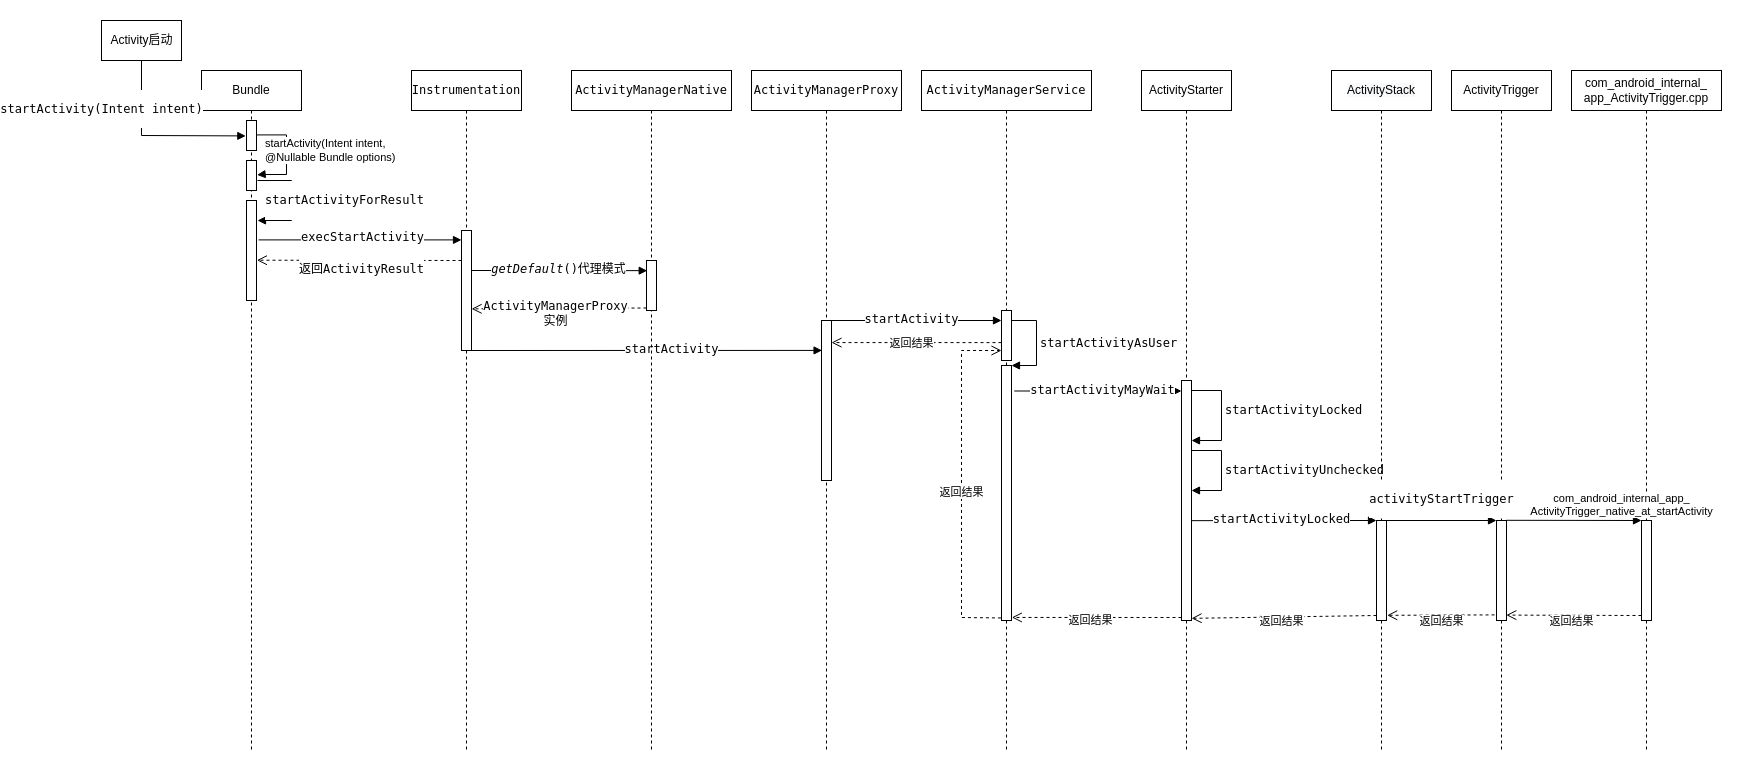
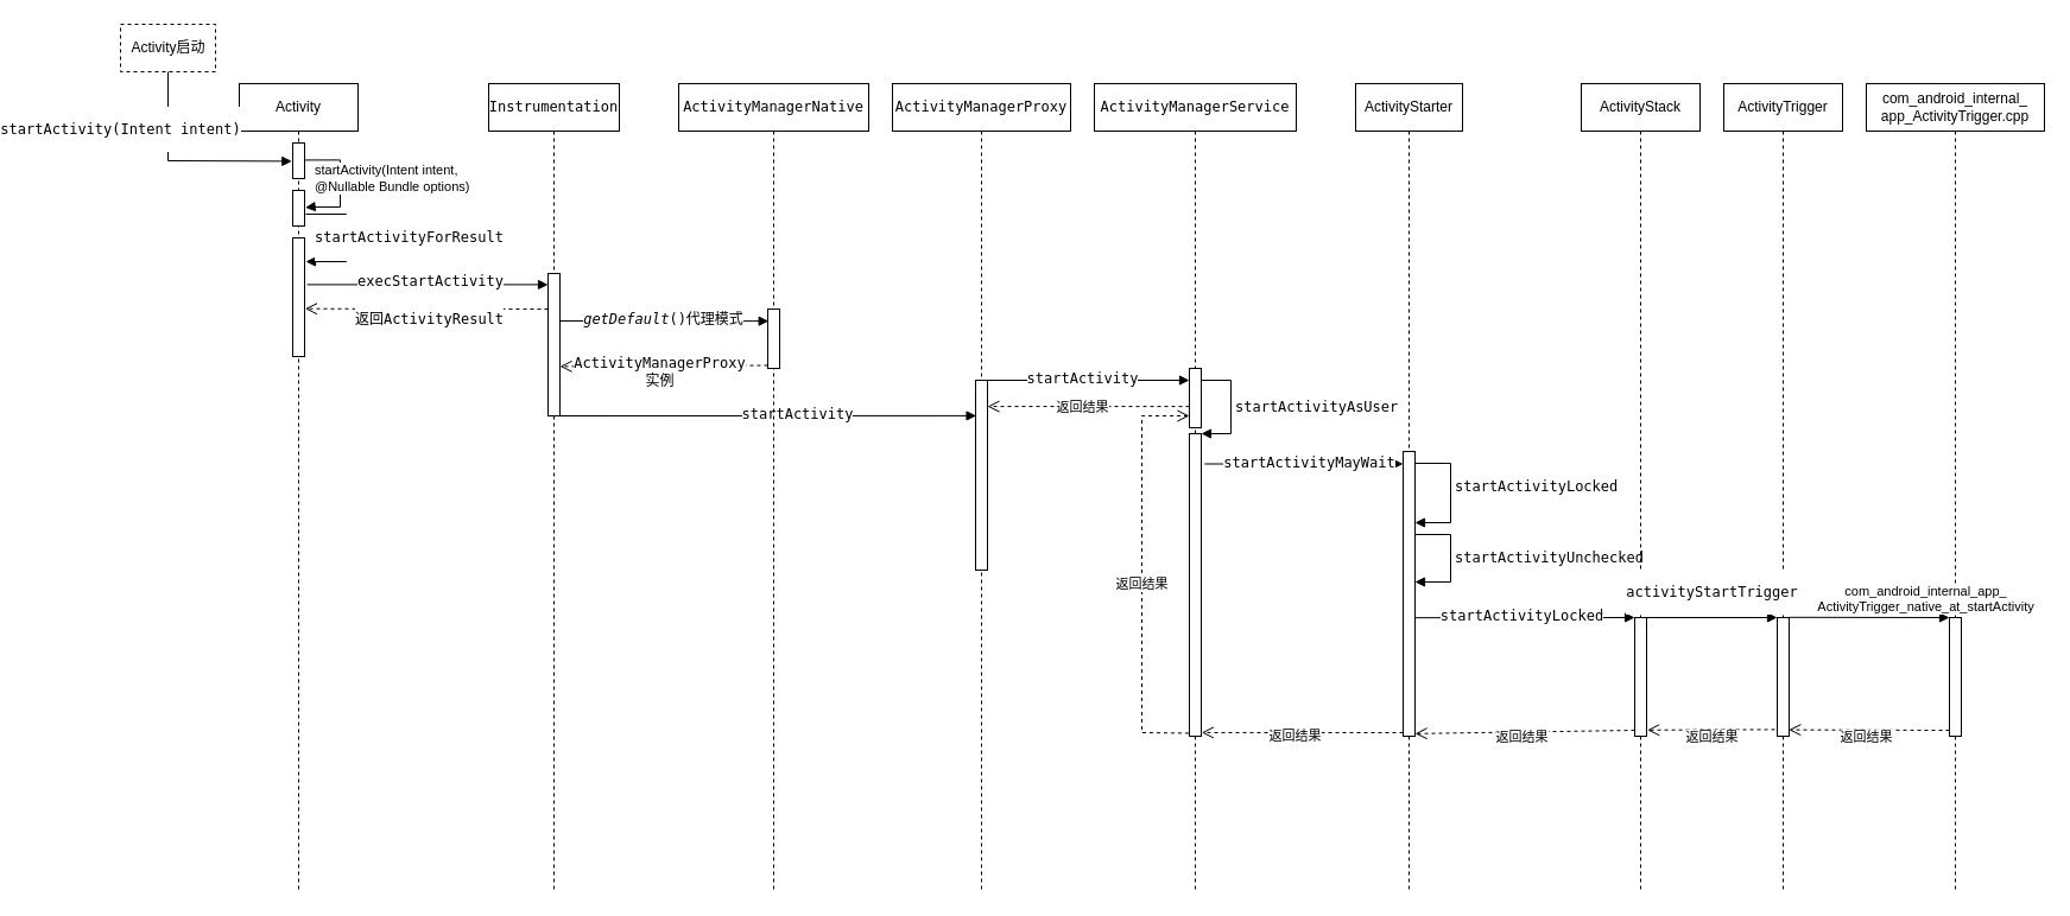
  <mxCell id="0" />
  <mxCell id="1" parent="0" />
- <mxCell id="2" value="Bundle" style="shape=umlLifeline;perimeter=lifelinePerimeter;whiteSpace=wrap;html=1;container=1;collapsible=0;recursiveResize=0;outlineConnect=0;" parent="1" vertex="1"><mxGeometry x="120" y="70" width="100" height="680" as="geometry" /></mxCell>
+ <mxCell id="2" value="Activity" style="shape=umlLifeline;perimeter=lifelinePerimeter;whiteSpace=wrap;html=1;container=1;collapsible=0;recursiveResize=0;outlineConnect=0;" parent="1" vertex="1"><mxGeometry x="120" y="70" width="100" height="680" as="geometry" /></mxCell>
  <mxCell id="3" value="" style="html=1;points=[];perimeter=orthogonalPerimeter;" parent="2" vertex="1"><mxGeometry x="45" y="50" width="10" height="30" as="geometry" /></mxCell>
  <mxCell id="4" value="" style="html=1;points=[];perimeter=orthogonalPerimeter;" parent="2" vertex="1"><mxGeometry x="45" y="90" width="10" height="30" as="geometry" /></mxCell>
  <mxCell id="5" value="startActivity(Intent intent, &lt;br&gt;@Nullable Bundle options)" style="edgeStyle=orthogonalEdgeStyle;html=1;align=left;spacingLeft=2;endArrow=block;rounded=0;exitX=1.006;exitY=0.481;exitDx=0;exitDy=0;exitPerimeter=0;entryX=1.061;entryY=0.481;entryDx=0;entryDy=0;entryPerimeter=0;" parent="2" source="3" target="4" edge="1"><mxGeometry x="-0.901" y="-16" relative="1" as="geometry"><mxPoint x="55" y="75" as="sourcePoint" /><Array as="points"><mxPoint x="85" y="64" /><mxPoint x="85" y="104" /><mxPoint x="60" y="104" /></Array><mxPoint x="60" y="100" as="targetPoint" /><mxPoint as="offset" /></mxGeometry></mxCell>
  <mxCell id="6" value="" style="html=1;points=[];perimeter=orthogonalPerimeter;" parent="2" vertex="1"><mxGeometry x="45" y="130" width="10" height="100" as="geometry" /></mxCell>
  <mxCell id="7" value="&lt;pre style=&quot;font-family: &amp;quot;DejaVu Sans Mono&amp;quot;, monospace; font-size: 9pt;&quot;&gt;startActivityForResult&lt;/pre&gt;" style="edgeStyle=orthogonalEdgeStyle;html=1;align=left;spacingLeft=2;endArrow=block;rounded=0;" parent="2" edge="1"><mxGeometry x="-0.934" y="-20" relative="1" as="geometry"><mxPoint x="56" y="110" as="sourcePoint" /><Array as="points"><mxPoint x="90" y="110" /><mxPoint x="90" y="150" /></Array><mxPoint x="56" y="150" as="targetPoint" /><mxPoint as="offset" /></mxGeometry></mxCell>
- <mxCell id="8" value="Activity启动" style="html=1;" parent="1" vertex="1"><mxGeometry x="20" y="20" width="80" height="40" as="geometry" /></mxCell>
+ <mxCell id="8" value="Activity启动" style="html=1;dashed=1;" parent="1" vertex="1"><mxGeometry x="20" y="20" width="80" height="40" as="geometry" /></mxCell>
  <mxCell id="9" value="&lt;pre style=&quot;font-family: &amp;quot;DejaVu Sans Mono&amp;quot;, monospace; font-size: 9pt;&quot;&gt;startActivity(Intent intent)&lt;/pre&gt;" style="html=1;verticalAlign=bottom;endArrow=block;rounded=0;entryX=-0.071;entryY=0.514;entryDx=0;entryDy=0;entryPerimeter=0;exitX=0.5;exitY=1;exitDx=0;exitDy=0;" parent="1" source="8" target="3" edge="1"><mxGeometry x="-0.219" y="-40" width="80" relative="1" as="geometry"><mxPoint x="30" y="90" as="sourcePoint" /><mxPoint x="110" y="90" as="targetPoint" /><Array as="points"><mxPoint x="60" y="135" /></Array><mxPoint as="offset" /></mxGeometry></mxCell>
  <mxCell id="10" value="&lt;pre style=&quot;background-color: rgb(255, 255, 255); font-family: &amp;quot;DejaVu Sans Mono&amp;quot;, monospace; font-size: 9pt;&quot;&gt;Instrumentation&lt;/pre&gt;" style="shape=umlLifeline;perimeter=lifelinePerimeter;whiteSpace=wrap;html=1;container=1;collapsible=0;recursiveResize=0;outlineConnect=0;" parent="1" vertex="1"><mxGeometry x="330" y="70" width="110" height="680" as="geometry" /></mxCell>
  <mxCell id="11" value="" style="html=1;points=[];perimeter=orthogonalPerimeter;" parent="10" vertex="1"><mxGeometry x="50" y="160" width="10" height="120" as="geometry" /></mxCell>
  <mxCell id="12" value="&lt;pre style=&quot;font-family: &amp;quot;DejaVu Sans Mono&amp;quot;, monospace; font-size: 9pt;&quot;&gt;startActivity&lt;/pre&gt;" style="html=1;verticalAlign=bottom;endArrow=block;rounded=0;entryX=0.056;entryY=0.187;entryDx=0;entryDy=0;entryPerimeter=0;" parent="10" target="19" edge="1"><mxGeometry x="0.141" y="-20" width="80" relative="1" as="geometry"><mxPoint x="60" y="280" as="sourcePoint" /><mxPoint x="140" y="280" as="targetPoint" /><mxPoint as="offset" /></mxGeometry></mxCell>
  <mxCell id="13" value="&lt;pre style=&quot;font-family: &amp;quot;DejaVu Sans Mono&amp;quot;, monospace; font-size: 9pt;&quot;&gt;execStartActivity&lt;/pre&gt;" style="html=1;verticalAlign=bottom;endArrow=block;rounded=0;exitX=1.214;exitY=0.394;exitDx=0;exitDy=0;exitPerimeter=0;" parent="1" source="6" target="11" edge="1"><mxGeometry x="0.03" y="-19" width="80" relative="1" as="geometry"><mxPoint x="180" y="230" as="sourcePoint" /><mxPoint x="260" y="230" as="targetPoint" /><mxPoint as="offset" /></mxGeometry></mxCell>
  <mxCell id="14" value="&lt;pre style=&quot;background-color: rgb(255, 255, 255); font-family: &amp;quot;DejaVu Sans Mono&amp;quot;, monospace; font-size: 9pt;&quot;&gt;ActivityManagerNative&lt;/pre&gt;" style="shape=umlLifeline;perimeter=lifelinePerimeter;whiteSpace=wrap;html=1;container=1;collapsible=0;recursiveResize=0;outlineConnect=0;" parent="1" vertex="1"><mxGeometry x="490" y="70" width="160" height="680" as="geometry" /></mxCell>
  <mxCell id="15" value="" style="html=1;points=[];perimeter=orthogonalPerimeter;" parent="14" vertex="1"><mxGeometry x="75" y="190" width="10" height="50" as="geometry" /></mxCell>
  <mxCell id="16" value="&lt;span style=&quot;font-family: &amp;quot;DejaVu Sans Mono&amp;quot;, monospace; font-size: 9pt;&quot;&gt;ActivityManagerProxy&lt;br&gt;实例&lt;/span&gt;" style="html=1;verticalAlign=bottom;endArrow=open;dashed=1;endSize=8;exitX=0;exitY=0.95;rounded=0;entryX=1.008;entryY=0.653;entryDx=0;entryDy=0;entryPerimeter=0;" parent="1" source="15" target="11" edge="1"><mxGeometry x="0.035" y="22" relative="1" as="geometry"><mxPoint x="390" y="268" as="targetPoint" /><mxPoint as="offset" /></mxGeometry></mxCell>
  <mxCell id="17" value="&lt;pre style=&quot;font-family: &amp;quot;DejaVu Sans Mono&amp;quot;, monospace; font-size: 9pt;&quot;&gt;&lt;span style=&quot;font-style:italic;&quot;&gt;getDefault&lt;/span&gt;()代理模式&lt;/pre&gt;" style="html=1;verticalAlign=bottom;endArrow=block;entryX=0.071;entryY=0.203;rounded=0;entryDx=0;entryDy=0;entryPerimeter=0;" parent="1" target="15" edge="1"><mxGeometry x="-0.011" y="-20" relative="1" as="geometry"><mxPoint x="390" y="270" as="sourcePoint" /><mxPoint as="offset" /></mxGeometry></mxCell>
  <mxCell id="18" value="&lt;span style=&quot;font-family: &amp;quot;DejaVu Sans Mono&amp;quot;, monospace; background-color: rgb(255, 255, 255);&quot;&gt;ActivityManagerProxy&lt;/span&gt;&lt;br style=&quot;font-family: &amp;quot;DejaVu Sans Mono&amp;quot;, monospace; background-color: rgb(255, 255, 255);&quot;&gt;" style="shape=umlLifeline;perimeter=lifelinePerimeter;whiteSpace=wrap;html=1;container=1;collapsible=0;recursiveResize=0;outlineConnect=0;" parent="1" vertex="1"><mxGeometry x="670" y="70" width="150" height="680" as="geometry" /></mxCell>
  <mxCell id="19" value="" style="html=1;points=[];perimeter=orthogonalPerimeter;" parent="18" vertex="1"><mxGeometry x="70" y="250" width="10" height="160" as="geometry" /></mxCell>
  <mxCell id="20" value="&lt;pre style=&quot;font-family: &amp;quot;DejaVu Sans Mono&amp;quot;, monospace; font-size: 9pt;&quot;&gt;startActivity&lt;/pre&gt;" style="html=1;verticalAlign=bottom;endArrow=block;rounded=0;" edge="1" parent="18" target="23"><mxGeometry x="-0.059" y="-20" width="80" relative="1" as="geometry"><mxPoint x="80" y="250" as="sourcePoint" /><mxPoint x="160" y="250" as="targetPoint" /><mxPoint as="offset" /></mxGeometry></mxCell>
  <mxCell id="21" value="&lt;pre style=&quot;font-family: &amp;quot;DejaVu Sans Mono&amp;quot;, monospace; font-size: 9pt;&quot;&gt;返回ActivityResult&lt;/pre&gt;" style="html=1;verticalAlign=bottom;endArrow=open;dashed=1;endSize=8;rounded=0;entryX=1.04;entryY=0.597;entryDx=0;entryDy=0;entryPerimeter=0;" parent="1" target="6" edge="1"><mxGeometry x="-0.023" y="30" relative="1" as="geometry"><mxPoint x="380" y="260" as="sourcePoint" /><mxPoint x="180" y="260" as="targetPoint" /><mxPoint as="offset" /></mxGeometry></mxCell>
  <mxCell id="22" value="&lt;pre style=&quot;background-color: rgb(255, 255, 255); font-family: &amp;quot;DejaVu Sans Mono&amp;quot;, monospace; font-size: 9pt;&quot;&gt;ActivityManagerService&lt;/pre&gt;" style="shape=umlLifeline;perimeter=lifelinePerimeter;whiteSpace=wrap;html=1;container=1;collapsible=0;recursiveResize=0;outlineConnect=0;" vertex="1" parent="1"><mxGeometry x="840" y="70" width="170" height="680" as="geometry" /></mxCell>
  <mxCell id="23" value="" style="html=1;points=[];perimeter=orthogonalPerimeter;" vertex="1" parent="22"><mxGeometry x="80" y="240" width="10" height="50" as="geometry" /></mxCell>
  <mxCell id="24" value="" style="html=1;points=[];perimeter=orthogonalPerimeter;" vertex="1" parent="22"><mxGeometry x="80" y="295" width="10" height="255" as="geometry" /></mxCell>
  <mxCell id="25" value="&lt;pre style=&quot;font-family: &amp;quot;DejaVu Sans Mono&amp;quot;, monospace; font-size: 9pt;&quot;&gt;startActivityAsUser&lt;/pre&gt;" style="edgeStyle=orthogonalEdgeStyle;html=1;align=left;spacingLeft=2;endArrow=block;rounded=0;entryX=1;entryY=0;" edge="1" target="24" parent="22"><mxGeometry relative="1" as="geometry"><mxPoint x="90" y="250" as="sourcePoint" /><Array as="points"><mxPoint x="115" y="250" /></Array></mxGeometry></mxCell>
  <mxCell id="26" value="返回结果" style="html=1;verticalAlign=bottom;endArrow=open;dashed=1;endSize=8;rounded=0;exitX=-0.056;exitY=0.99;exitDx=0;exitDy=0;exitPerimeter=0;" edge="1" parent="22" source="24" target="23"><mxGeometry x="-0.104" relative="1" as="geometry"><mxPoint x="40" y="360" as="sourcePoint" /><mxPoint x="-40" y="360" as="targetPoint" /><Array as="points"><mxPoint x="40" y="547" /><mxPoint x="40" y="280" /></Array><mxPoint as="offset" /></mxGeometry></mxCell>
  <mxCell id="27" value="返回结果" style="html=1;verticalAlign=bottom;endArrow=open;dashed=1;endSize=8;rounded=0;exitX=0;exitY=0.642;exitDx=0;exitDy=0;exitPerimeter=0;entryX=1;entryY=0.138;entryDx=0;entryDy=0;entryPerimeter=0;" edge="1" parent="1" source="23" target="19"><mxGeometry x="0.056" y="10" relative="1" as="geometry"><mxPoint x="910" y="350" as="sourcePoint" /><mxPoint x="750" y="350" as="targetPoint" /><mxPoint as="offset" /></mxGeometry></mxCell>
  <mxCell id="28" value="ActivityStarter" style="shape=umlLifeline;perimeter=lifelinePerimeter;whiteSpace=wrap;html=1;container=1;collapsible=0;recursiveResize=0;outlineConnect=0;" vertex="1" parent="1"><mxGeometry x="1060" y="70" width="90" height="680" as="geometry" /></mxCell>
  <mxCell id="29" value="" style="html=1;points=[];perimeter=orthogonalPerimeter;" vertex="1" parent="28"><mxGeometry x="40" y="310" width="10" height="240" as="geometry" /></mxCell>
  <mxCell id="30" value="&lt;pre style=&quot;font-family: &amp;quot;DejaVu Sans Mono&amp;quot;, monospace; font-size: 9pt;&quot;&gt;startActivityLocked&lt;/pre&gt;" style="edgeStyle=orthogonalEdgeStyle;html=1;align=left;spacingLeft=2;endArrow=block;rounded=0;" edge="1" target="29" parent="28"><mxGeometry x="-0.091" relative="1" as="geometry"><mxPoint x="50" y="320" as="sourcePoint" /><Array as="points"><mxPoint x="80" y="320" /><mxPoint x="80" y="370" /></Array><mxPoint x="55" y="340" as="targetPoint" /><mxPoint as="offset" /></mxGeometry></mxCell>
  <mxCell id="31" value="&lt;pre style=&quot;font-family: &amp;quot;DejaVu Sans Mono&amp;quot;, monospace; font-size: 9pt;&quot;&gt;startActivityUnchecked&lt;/pre&gt;" style="edgeStyle=orthogonalEdgeStyle;html=1;align=left;spacingLeft=2;endArrow=block;rounded=0;" edge="1" parent="28"><mxGeometry relative="1" as="geometry"><mxPoint x="50" y="380" as="sourcePoint" /><Array as="points"><mxPoint x="80" y="380" /><mxPoint x="80" y="420" /><mxPoint x="50" y="420" /></Array><mxPoint x="50" y="420" as="targetPoint" /><mxPoint as="offset" /></mxGeometry></mxCell>
  <mxCell id="32" value="&lt;pre style=&quot;font-family: &amp;quot;DejaVu Sans Mono&amp;quot;, monospace; font-size: 9pt;&quot;&gt;startActivityMayWait&lt;/pre&gt;" style="html=1;verticalAlign=bottom;endArrow=block;rounded=0;exitX=1.278;exitY=0.1;exitDx=0;exitDy=0;exitPerimeter=0;" edge="1" target="29" parent="1" source="24"><mxGeometry x="0.05" y="-20" relative="1" as="geometry"><mxPoint x="1030" y="360" as="sourcePoint" /><mxPoint as="offset" /></mxGeometry></mxCell>
  <mxCell id="33" value="返回结果" style="html=1;verticalAlign=bottom;endArrow=open;dashed=1;endSize=8;rounded=0;entryX=1.033;entryY=0.988;entryDx=0;entryDy=0;entryPerimeter=0;" edge="1" parent="1" target="24"><mxGeometry x="0.074" y="12" relative="1" as="geometry"><mxPoint x="960" y="430" as="targetPoint" /><mxPoint x="1100" y="617" as="sourcePoint" /><mxPoint as="offset" /></mxGeometry></mxCell>
  <mxCell id="34" value="&lt;pre style=&quot;background-color: rgb(255, 255, 255); font-family: &amp;quot;DejaVu Sans Mono&amp;quot;, monospace; font-size: 9pt;&quot;&gt;&lt;span style=&quot;font-family: Helvetica; background-color: rgb(248, 249, 250);&quot;&gt;ActivityStack&lt;/span&gt;&lt;br&gt;&lt;/pre&gt;" style="shape=umlLifeline;perimeter=lifelinePerimeter;whiteSpace=wrap;html=1;container=1;collapsible=0;recursiveResize=0;outlineConnect=0;" vertex="1" parent="1"><mxGeometry x="1250" y="70" width="100" height="680" as="geometry" /></mxCell>
  <mxCell id="35" value="" style="html=1;points=[];perimeter=orthogonalPerimeter;" vertex="1" parent="34"><mxGeometry x="45" y="450" width="10" height="100" as="geometry" /></mxCell>
  <mxCell id="36" value="&lt;pre style=&quot;font-family: &amp;quot;DejaVu Sans Mono&amp;quot;, monospace; font-size: 9pt;&quot;&gt;startActivityLocked&lt;/pre&gt;" style="html=1;verticalAlign=bottom;endArrow=block;entryX=0;entryY=0;rounded=0;exitX=0.99;exitY=0.584;exitDx=0;exitDy=0;exitPerimeter=0;" edge="1" target="35" parent="1" source="29"><mxGeometry x="-0.024" y="-20" relative="1" as="geometry"><mxPoint x="1245" y="520" as="sourcePoint" /><mxPoint as="offset" /></mxGeometry></mxCell>
  <mxCell id="37" value="返回结果" style="html=1;verticalAlign=bottom;endArrow=open;dashed=1;endSize=8;exitX=0;exitY=0.95;rounded=0;entryX=1.005;entryY=0.991;entryDx=0;entryDy=0;entryPerimeter=0;" edge="1" source="35" parent="1" target="29"><mxGeometry x="0.03" y="14" relative="1" as="geometry"><mxPoint x="1245" y="596" as="targetPoint" /><mxPoint as="offset" /></mxGeometry></mxCell>
  <mxCell id="38" value="ActivityTrigger" style="shape=umlLifeline;perimeter=lifelinePerimeter;whiteSpace=wrap;html=1;container=1;collapsible=0;recursiveResize=0;outlineConnect=0;" vertex="1" parent="1"><mxGeometry x="1370" y="70" width="100" height="680" as="geometry" /></mxCell>
  <mxCell id="39" value="" style="html=1;points=[];perimeter=orthogonalPerimeter;" vertex="1" parent="38"><mxGeometry x="45" y="450" width="10" height="100" as="geometry" /></mxCell>
  <mxCell id="40" value="com_android_internal_&lt;br&gt;app_ActivityTrigger.cpp" style="shape=umlLifeline;perimeter=lifelinePerimeter;whiteSpace=wrap;html=1;container=1;collapsible=0;recursiveResize=0;outlineConnect=0;" vertex="1" parent="1"><mxGeometry x="1490" y="70" width="150" height="680" as="geometry" /></mxCell>
  <mxCell id="41" value="" style="html=1;points=[];perimeter=orthogonalPerimeter;" vertex="1" parent="40"><mxGeometry x="70" y="450" width="10" height="100" as="geometry" /></mxCell>
  <mxCell id="42" value="返回结果" style="html=1;verticalAlign=bottom;endArrow=open;dashed=1;endSize=8;rounded=0;exitX=-0.194;exitY=0.944;exitDx=0;exitDy=0;exitPerimeter=0;entryX=1.065;entryY=0.948;entryDx=0;entryDy=0;entryPerimeter=0;" edge="1" source="39" parent="1" target="35"><mxGeometry x="-0.011" y="15" relative="1" as="geometry"><mxPoint x="1310" y="614" as="targetPoint" /><mxPoint as="offset" /></mxGeometry></mxCell>
  <mxCell id="43" value="&lt;pre style=&quot;font-family: &amp;quot;DejaVu Sans Mono&amp;quot;, monospace; font-size: 9pt;&quot;&gt;activityStartTrigger&lt;/pre&gt;" style="html=1;verticalAlign=bottom;endArrow=block;entryX=0;entryY=0;rounded=0;" edge="1" target="39" parent="1" source="34"><mxGeometry x="0.044" relative="1" as="geometry"><mxPoint x="1345" y="520" as="sourcePoint" /><mxPoint as="offset" /></mxGeometry></mxCell>
  <mxCell id="44" value="com_android_internal_app_&lt;br&gt;ActivityTrigger_native_at_startActivity" style="html=1;verticalAlign=bottom;endArrow=block;entryX=0;entryY=0;rounded=0;exitX=0.982;exitY=-0.002;exitDx=0;exitDy=0;exitPerimeter=0;" edge="1" target="41" parent="1" source="39"><mxGeometry x="0.704" relative="1" as="geometry"><mxPoint x="1490" y="520" as="sourcePoint" /><mxPoint as="offset" /></mxGeometry></mxCell>
  <mxCell id="45" value="返回结果" style="html=1;verticalAlign=bottom;endArrow=open;dashed=1;endSize=8;exitX=0;exitY=0.95;rounded=0;entryX=0.98;entryY=0.946;entryDx=0;entryDy=0;entryPerimeter=0;" edge="1" source="41" parent="1" target="39"><mxGeometry x="0.035" y="15" relative="1" as="geometry"><mxPoint x="1430" y="615" as="targetPoint" /><mxPoint as="offset" /></mxGeometry></mxCell>
